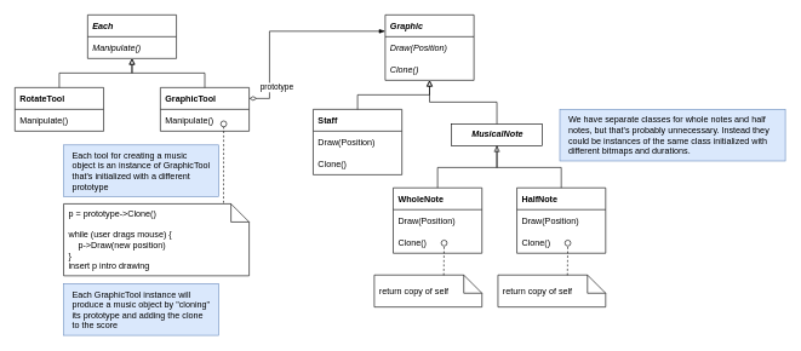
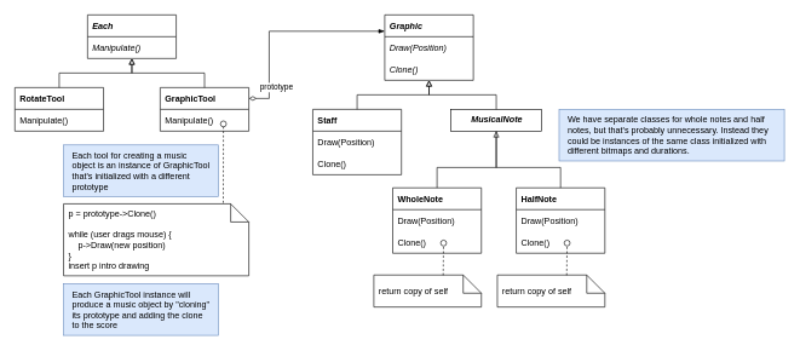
  <mxCell id="0" />
  <mxCell id="1" parent="0" />
  <mxCell id="2" value="Each" style="swimlane;fontStyle=3;childLayout=stackLayout;horizontal=1;startSize=30;fillColor=none;horizontalStack=0;resizeParent=1;resizeParentMax=0;resizeLast=0;collapsible=0;marginBottom=0;fontSize=12;swimlaneHead=1;swimlaneBody=1;connectable=1;allowArrows=1;dropTarget=1;align=left;spacingLeft=5;" vertex="1" parent="1"><mxGeometry x="120" y="20" width="122" height="60" as="geometry"><mxRectangle x="245" y="370" width="90" height="26" as="alternateBounds" /></mxGeometry></mxCell>
  <mxCell id="3" value="Manipulate()" style="text;strokeColor=none;fillColor=none;align=left;verticalAlign=middle;spacingLeft=5;spacingRight=4;overflow=hidden;rotatable=0;points=[[0,0.5],[1,0.5]];portConstraint=eastwest;fontSize=12;fontStyle=2;connectable=0;" vertex="1" parent="2"><mxGeometry y="30" width="122" height="30" as="geometry" /></mxCell>
  <mxCell id="4" value="RotateTool" style="swimlane;fontStyle=1;childLayout=stackLayout;horizontal=1;startSize=30;fillColor=none;horizontalStack=0;resizeParent=1;resizeParentMax=0;resizeLast=0;collapsible=0;marginBottom=0;fontSize=12;swimlaneHead=1;swimlaneBody=1;connectable=1;allowArrows=1;dropTarget=1;align=left;spacingLeft=5;" vertex="1" parent="1"><mxGeometry x="20" y="120" width="122" height="60" as="geometry"><mxRectangle x="245" y="370" width="90" height="26" as="alternateBounds" /></mxGeometry></mxCell>
  <mxCell id="5" value="Manipulate()" style="text;strokeColor=none;fillColor=none;align=left;verticalAlign=middle;spacingLeft=5;spacingRight=4;overflow=hidden;rotatable=0;points=[[0,0.5],[1,0.5]];portConstraint=eastwest;fontSize=12;fontStyle=0;connectable=0;" vertex="1" parent="4"><mxGeometry y="30" width="122" height="30" as="geometry" /></mxCell>
  <mxCell id="6" value="GraphicTool" style="swimlane;fontStyle=1;childLayout=stackLayout;horizontal=1;startSize=30;fillColor=none;horizontalStack=0;resizeParent=1;resizeParentMax=0;resizeLast=0;collapsible=0;marginBottom=0;fontSize=12;swimlaneHead=1;swimlaneBody=1;connectable=1;allowArrows=1;dropTarget=1;align=left;spacingLeft=5;" vertex="1" parent="1"><mxGeometry x="220" y="120" width="122" height="60" as="geometry"><mxRectangle x="245" y="370" width="90" height="26" as="alternateBounds" /></mxGeometry></mxCell>
  <mxCell id="7" value="Manipulate()" style="text;strokeColor=none;fillColor=none;align=left;verticalAlign=middle;spacingLeft=5;spacingRight=4;overflow=hidden;rotatable=0;points=[[0,0.5],[1,0.5]];portConstraint=eastwest;fontSize=12;fontStyle=0;connectable=0;" vertex="1" parent="6"><mxGeometry y="30" width="122" height="30" as="geometry" /></mxCell>
  <mxCell id="8" value="" style="edgeStyle=orthogonalEdgeStyle;rounded=0;orthogonalLoop=1;jettySize=auto;html=1;fontSize=12;startSize=30;endArrow=block;endFill=0;entryX=0.5;entryY=1;entryDx=0;entryDy=0;" edge="1" parent="1" source="4" target="2"><mxGeometry relative="1" as="geometry"><mxPoint x="150" y="234" as="sourcePoint" /><mxPoint x="150" y="200" as="targetPoint" /></mxGeometry></mxCell>
  <mxCell id="9" value="" style="edgeStyle=orthogonalEdgeStyle;rounded=0;orthogonalLoop=1;jettySize=auto;html=1;fontSize=12;startSize=30;endArrow=block;endFill=0;exitX=0.5;exitY=0;exitDx=0;exitDy=0;entryX=0.5;entryY=1;entryDx=0;entryDy=0;" edge="1" parent="1" source="6" target="2"><mxGeometry relative="1" as="geometry"><mxPoint x="91" y="130" as="sourcePoint" /><mxPoint x="300" y="80" as="targetPoint" /></mxGeometry></mxCell>
  <mxCell id="10" value="" style="html=1;verticalAlign=bottom;labelBackgroundColor=none;endArrow=oval;endFill=0;endSize=8;rounded=0;fontSize=12;exitX=0.862;exitY=-0.013;exitDx=0;exitDy=0;exitPerimeter=0;anchorPointDirection=0;dashed=1;" edge="1" source="11" parent="1"><mxGeometry width="160" relative="1" as="geometry"><mxPoint x="419" y="214.5" as="sourcePoint" /><mxPoint x="307" y="170" as="targetPoint" /></mxGeometry></mxCell>
  <mxCell id="11" value="p = prototype-&amp;gt;Clone()&lt;br&gt;&lt;br&gt;while (user drags mouse) {&lt;br&gt;&amp;nbsp; &amp;nbsp; p-&amp;gt;Draw(new position)&lt;br&gt;}&lt;br&gt;insert p intro drawing" style="shape=note2;boundedLbl=1;whiteSpace=wrap;html=1;size=25;verticalAlign=middle;align=left;spacingLeft=5;fontSize=12;startSize=30;fillColor=none;" vertex="1" parent="1"><mxGeometry x="87" y="280" width="255" height="99" as="geometry" /></mxCell>
  <mxCell id="12" value="Graphic" style="swimlane;fontStyle=3;childLayout=stackLayout;horizontal=1;startSize=30;fillColor=none;horizontalStack=0;resizeParent=1;resizeParentMax=0;resizeLast=0;collapsible=0;marginBottom=0;fontSize=12;swimlaneHead=1;swimlaneBody=1;connectable=1;allowArrows=1;dropTarget=1;align=left;spacingLeft=5;" vertex="1" parent="1"><mxGeometry x="529" y="20" width="122" height="90" as="geometry"><mxRectangle x="245" y="370" width="90" height="26" as="alternateBounds" /></mxGeometry></mxCell>
  <mxCell id="13" value="Draw(Position)" style="text;strokeColor=none;fillColor=none;align=left;verticalAlign=middle;spacingLeft=5;spacingRight=4;overflow=hidden;rotatable=0;points=[[0,0.5],[1,0.5]];portConstraint=eastwest;fontSize=12;fontStyle=2;connectable=0;" vertex="1" parent="12"><mxGeometry y="30" width="122" height="30" as="geometry" /></mxCell>
  <mxCell id="14" value="Clone()" style="text;strokeColor=none;fillColor=none;align=left;verticalAlign=middle;spacingLeft=5;spacingRight=4;overflow=hidden;rotatable=0;points=[[0,0.5],[1,0.5]];portConstraint=eastwest;fontSize=12;fontStyle=2;connectable=0;" vertex="1" parent="12"><mxGeometry y="60" width="122" height="30" as="geometry" /></mxCell>
  <mxCell id="15" value="Staff" style="swimlane;fontStyle=1;childLayout=stackLayout;horizontal=1;startSize=30;fillColor=none;horizontalStack=0;resizeParent=1;resizeParentMax=0;resizeLast=0;collapsible=0;marginBottom=0;fontSize=12;swimlaneHead=1;swimlaneBody=1;connectable=1;allowArrows=1;dropTarget=1;align=left;spacingLeft=5;" vertex="1" parent="1"><mxGeometry x="430" y="150" width="122" height="90" as="geometry"><mxRectangle x="245" y="370" width="90" height="26" as="alternateBounds" /></mxGeometry></mxCell>
  <mxCell id="16" value="Draw(Position)" style="text;strokeColor=none;fillColor=none;align=left;verticalAlign=middle;spacingLeft=5;spacingRight=4;overflow=hidden;rotatable=0;points=[[0,0.5],[1,0.5]];portConstraint=eastwest;fontSize=12;fontStyle=0;connectable=0;" vertex="1" parent="15"><mxGeometry y="30" width="122" height="30" as="geometry" /></mxCell>
  <mxCell id="17" value="Clone()" style="text;strokeColor=none;fillColor=none;align=left;verticalAlign=middle;spacingLeft=5;spacingRight=4;overflow=hidden;rotatable=0;points=[[0,0.5],[1,0.5]];portConstraint=eastwest;fontSize=12;fontStyle=0;connectable=0;" vertex="1" parent="15"><mxGeometry y="60" width="122" height="30" as="geometry" /></mxCell>
- <mxCell id="18" value="&lt;b&gt;&lt;i&gt;MusicalNote&lt;/i&gt;&lt;/b&gt;" style="html=1;fontSize=12;startSize=25;arcSize=12;spacing=2;fillColor=none;" vertex="1" parent="1"><mxGeometry x="620" y="170" width="125" height="30" as="geometry" /></mxCell>
+ <mxCell id="18" value="&lt;b&gt;&lt;i&gt;MusicalNote&lt;/i&gt;&lt;/b&gt;" style="html=1;fontSize=12;startSize=25;arcSize=12;spacing=2;fillColor=none;" vertex="1" parent="1"><mxGeometry x="620" y="150" width="125" height="30" as="geometry" /></mxCell>
  <mxCell id="19" value="WholeNote" style="swimlane;fontStyle=1;childLayout=stackLayout;horizontal=1;startSize=30;fillColor=none;horizontalStack=0;resizeParent=1;resizeParentMax=0;resizeLast=0;collapsible=0;marginBottom=0;fontSize=12;swimlaneHead=1;swimlaneBody=1;connectable=1;allowArrows=1;dropTarget=1;align=left;spacingLeft=5;" vertex="1" parent="1"><mxGeometry x="540" y="258" width="122" height="90" as="geometry"><mxRectangle x="245" y="370" width="90" height="26" as="alternateBounds" /></mxGeometry></mxCell>
  <mxCell id="20" value="Draw(Position)" style="text;strokeColor=none;fillColor=none;align=left;verticalAlign=middle;spacingLeft=5;spacingRight=4;overflow=hidden;rotatable=0;points=[[0,0.5],[1,0.5]];portConstraint=eastwest;fontSize=12;fontStyle=0;connectable=0;" vertex="1" parent="19"><mxGeometry y="30" width="122" height="30" as="geometry" /></mxCell>
  <mxCell id="21" value="Clone()" style="text;strokeColor=none;fillColor=none;align=left;verticalAlign=middle;spacingLeft=5;spacingRight=4;overflow=hidden;rotatable=0;points=[[0,0.5],[1,0.5]];portConstraint=eastwest;fontSize=12;fontStyle=0;connectable=0;" vertex="1" parent="19"><mxGeometry y="60" width="122" height="30" as="geometry" /></mxCell>
  <mxCell id="22" value="HalfNote" style="swimlane;fontStyle=1;childLayout=stackLayout;horizontal=1;startSize=30;fillColor=none;horizontalStack=0;resizeParent=1;resizeParentMax=0;resizeLast=0;collapsible=0;marginBottom=0;fontSize=12;swimlaneHead=1;swimlaneBody=1;connectable=1;allowArrows=1;dropTarget=1;align=left;spacingLeft=5;" vertex="1" parent="1"><mxGeometry x="710" y="258" width="122" height="90" as="geometry"><mxRectangle x="245" y="370" width="90" height="26" as="alternateBounds" /></mxGeometry></mxCell>
  <mxCell id="23" value="Draw(Position)" style="text;strokeColor=none;fillColor=none;align=left;verticalAlign=middle;spacingLeft=5;spacingRight=4;overflow=hidden;rotatable=0;points=[[0,0.5],[1,0.5]];portConstraint=eastwest;fontSize=12;fontStyle=0;connectable=0;" vertex="1" parent="22"><mxGeometry y="30" width="122" height="30" as="geometry" /></mxCell>
  <mxCell id="24" value="Clone()" style="text;strokeColor=none;fillColor=none;align=left;verticalAlign=middle;spacingLeft=5;spacingRight=4;overflow=hidden;rotatable=0;points=[[0,0.5],[1,0.5]];portConstraint=eastwest;fontSize=12;fontStyle=0;connectable=0;" vertex="1" parent="22"><mxGeometry y="60" width="122" height="30" as="geometry" /></mxCell>
  <mxCell id="25" value="" style="edgeStyle=orthogonalEdgeStyle;rounded=0;orthogonalLoop=1;jettySize=auto;html=1;fontSize=12;startSize=30;endArrow=block;endFill=0;exitX=0.5;exitY=0;exitDx=0;exitDy=0;entryX=0.5;entryY=1;entryDx=0;entryDy=0;" edge="1" parent="1" source="15" target="12"><mxGeometry relative="1" as="geometry"><mxPoint x="280" y="130" as="sourcePoint" /><mxPoint x="639" y="120" as="targetPoint" /></mxGeometry></mxCell>
  <mxCell id="26" value="" style="edgeStyle=orthogonalEdgeStyle;rounded=0;orthogonalLoop=1;jettySize=auto;html=1;fontSize=12;startSize=30;endArrow=block;endFill=0;exitX=0.5;exitY=0;exitDx=0;exitDy=0;entryX=0.5;entryY=1;entryDx=0;entryDy=0;" edge="1" parent="1" source="18" target="12"><mxGeometry relative="1" as="geometry"><mxPoint x="530" y="160" as="sourcePoint" /><mxPoint x="629" y="110" as="targetPoint" /></mxGeometry></mxCell>
  <mxCell id="27" value="" style="edgeStyle=orthogonalEdgeStyle;rounded=0;orthogonalLoop=1;jettySize=auto;html=1;fontSize=12;startSize=30;endArrow=none;endFill=0;entryX=0.5;entryY=1;entryDx=0;entryDy=0;" edge="1" parent="1" source="22" target="18"><mxGeometry relative="1" as="geometry"><mxPoint x="692.5" y="160" as="sourcePoint" /><mxPoint x="601" y="120" as="targetPoint" /><Array as="points"><mxPoint x="771" y="230" /><mxPoint x="682" y="230" /></Array></mxGeometry></mxCell>
  <mxCell id="28" value="" style="edgeStyle=orthogonalEdgeStyle;rounded=0;orthogonalLoop=1;jettySize=auto;html=1;fontSize=12;startSize=30;endArrow=block;endFill=0;entryX=0.5;entryY=1;entryDx=0;entryDy=0;exitX=0.5;exitY=0;exitDx=0;exitDy=0;" edge="1" parent="1" source="19" target="18"><mxGeometry relative="1" as="geometry"><mxPoint x="749" y="290" as="sourcePoint" /><mxPoint x="692.5" y="190" as="targetPoint" /><Array as="points"><mxPoint x="601" y="230" /><mxPoint x="682" y="230" /></Array></mxGeometry></mxCell>
  <mxCell id="29" value="" style="html=1;verticalAlign=bottom;labelBackgroundColor=none;endArrow=oval;endFill=0;endSize=8;rounded=0;fontSize=12;exitX=0.645;exitY=0.006;exitDx=0;exitDy=0;exitPerimeter=0;anchorPointDirection=0;dashed=1;" edge="1" parent="1" source="30"><mxGeometry width="160" relative="1" as="geometry"><mxPoint x="722" y="378.5" as="sourcePoint" /><mxPoint x="610" y="334" as="targetPoint" /></mxGeometry></mxCell>
  <mxCell id="30" value="return copy of self" style="shape=note2;boundedLbl=1;whiteSpace=wrap;html=1;size=25;verticalAlign=middle;align=left;spacingLeft=5;fontSize=12;startSize=30;fillColor=none;" vertex="1" parent="1"><mxGeometry x="514" y="378" width="148" height="44" as="geometry" /></mxCell>
  <mxCell id="31" value="return copy of self" style="shape=note2;boundedLbl=1;whiteSpace=wrap;html=1;size=25;verticalAlign=middle;align=left;spacingLeft=5;fontSize=12;startSize=30;fillColor=none;" vertex="1" parent="1"><mxGeometry x="684" y="378" width="148" height="44" as="geometry" /></mxCell>
  <mxCell id="32" value="" style="html=1;verticalAlign=bottom;labelBackgroundColor=none;endArrow=oval;endFill=0;endSize=8;rounded=0;fontSize=12;exitX=0.645;exitY=0.006;exitDx=0;exitDy=0;exitPerimeter=0;anchorPointDirection=0;dashed=1;" edge="1" source="31" parent="1"><mxGeometry width="160" relative="1" as="geometry"><mxPoint x="892" y="378.5" as="sourcePoint" /><mxPoint x="780" y="334" as="targetPoint" /></mxGeometry></mxCell>
  <mxCell id="33" value="" style="rounded=0;orthogonalLoop=1;jettySize=auto;html=1;fontSize=12;startSize=8;endArrow=blockThin;endFill=1;exitX=1;exitY=0.25;exitDx=0;exitDy=0;startArrow=diamondThin;startFill=0;entryX=0;entryY=0.25;entryDx=0;entryDy=0;edgeStyle=orthogonalEdgeStyle;" edge="1" parent="1" source="6" target="12"><mxGeometry relative="1" as="geometry"><mxPoint x="429" y="58.781" as="sourcePoint" /><mxPoint x="350" y="59.141" as="targetPoint" /><Array as="points"><mxPoint x="370" y="135" /><mxPoint x="370" y="43" /></Array></mxGeometry></mxCell>
  <mxCell id="34" value="prototype" style="edgeLabel;html=1;align=center;verticalAlign=middle;resizable=0;points=[];" vertex="1" connectable="0" parent="33"><mxGeometry x="0.205" y="2" relative="1" as="geometry"><mxPoint x="-38" y="79" as="offset" /></mxGeometry></mxCell>
  <mxCell id="35" value="Each tool for creating a music object is an instance of GraphicTool that's initialized with a different prototype" style="rounded=0;whiteSpace=wrap;html=1;fillColor=#dae8fc;strokeColor=#6c8ebf;align=left;spacingTop=10;spacingLeft=10;spacingBottom=10;spacingRight=10;" vertex="1" parent="1"><mxGeometry x="87" y="199" width="213" height="71" as="geometry" /></mxCell>
  <mxCell id="36" value="Each GraphicTool instance will produce a music object by &quot;cloning&quot; its prototype and adding the clone to the score" style="rounded=0;whiteSpace=wrap;html=1;fillColor=#dae8fc;strokeColor=#6c8ebf;align=left;spacingTop=10;spacingLeft=10;spacingBottom=10;spacingRight=10;" vertex="1" parent="1"><mxGeometry x="87" y="390" width="213" height="71" as="geometry" /></mxCell>
  <mxCell id="37" value="We have separate classes for whole notes and half notes, but that's probably unnecessary. Instead they could be instances of the same class initialized with different bitmaps and durations." style="rounded=0;whiteSpace=wrap;html=1;fillColor=#dae8fc;strokeColor=#6c8ebf;align=left;spacingTop=10;spacingLeft=10;spacingBottom=10;spacingRight=10;" vertex="1" parent="1"><mxGeometry x="769" y="150" width="310" height="71" as="geometry" /></mxCell>
